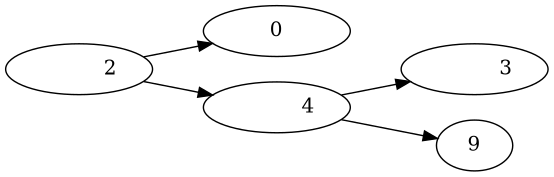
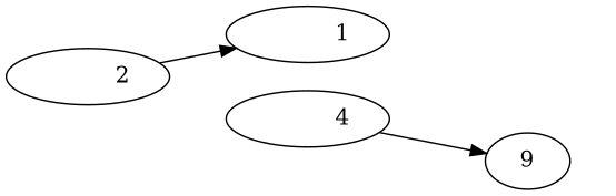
  digraph {
    rankdir=LR
    n1 [label="           2 "]
-   n2 [label=0]
+   n2 [label="           1 "]
    n3 [label="           4 "]
-   n4 [label="           3 "]
    n5 [label=9]
    n1 -> n2
-   n1 -> n3
-   n3 -> n4
    n3 -> n5
  }
